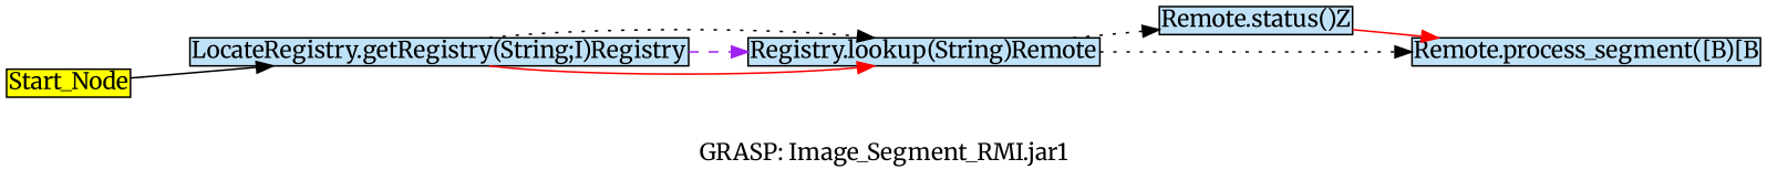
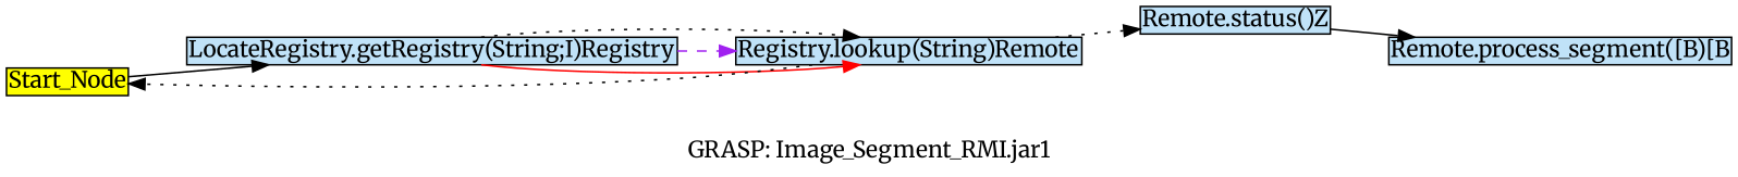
  digraph {
    fontname=Merriweather
    label="GRASP: Image_Segment_RMI.jar1"
    rankdir=LR
    node [fillcolor="#c0e2f8" fontname=Merriweather margin=0.02 shape=box style=filled]
    edge [color=black fontname=Merriweather style=solid]
    Start_Node [fillcolor=yellow height=0 width=0]
    "LocateRegistry.getRegistry(String;I)Registry" [height=0 width=0]
    "Registry.lookup(String)Remote" [height=0 width=0]
    "Remote.status()Z" [height=0 width=0]
    "Remote.process_segment([B)[B" [height=0 width=0]
    Start_Node -> "LocateRegistry.getRegistry(String;I)Registry"
    "LocateRegistry.getRegistry(String;I)Registry" -> "Registry.lookup(String)Remote" [color=red]
    "LocateRegistry.getRegistry(String;I)Registry" -> "Registry.lookup(String)Remote" [color=purple style=dashed]
    "LocateRegistry.getRegistry(String;I)Registry" -> "Registry.lookup(String)Remote" [style=dotted]
    "Registry.lookup(String)Remote" -> "Remote.status()Z" [style=dotted]
-   "Registry.lookup(String)Remote" -> "Remote.process_segment([B)[B" [style=dotted]
-   "Remote.status()Z" -> "Remote.process_segment([B)[B" [color=red]
+   "Registry.lookup(String)Remote" -> Start_Node [style=dotted]
+   "Remote.status()Z" -> "Remote.process_segment([B)[B"
  }
